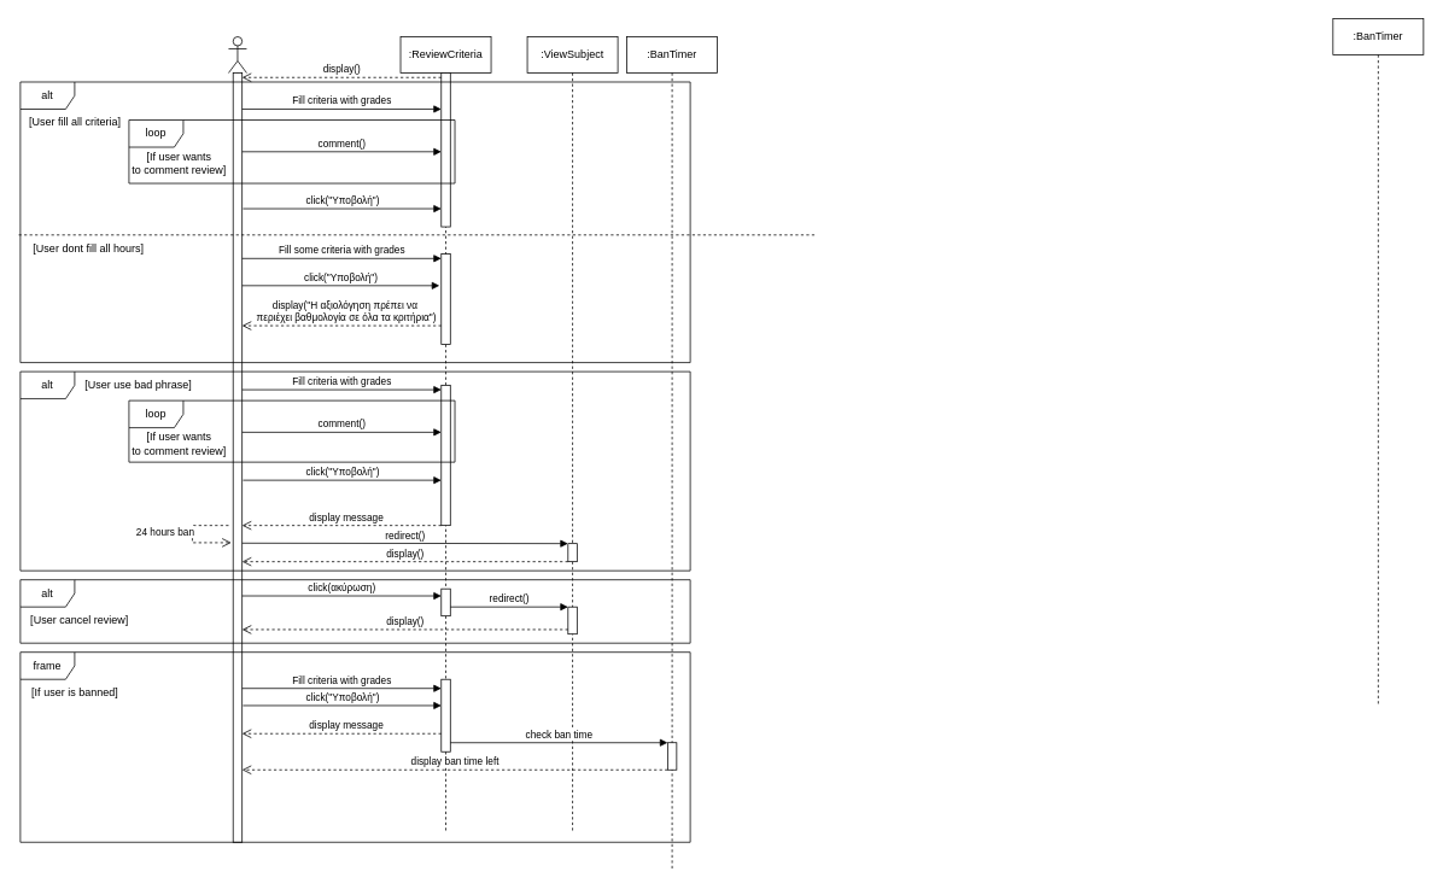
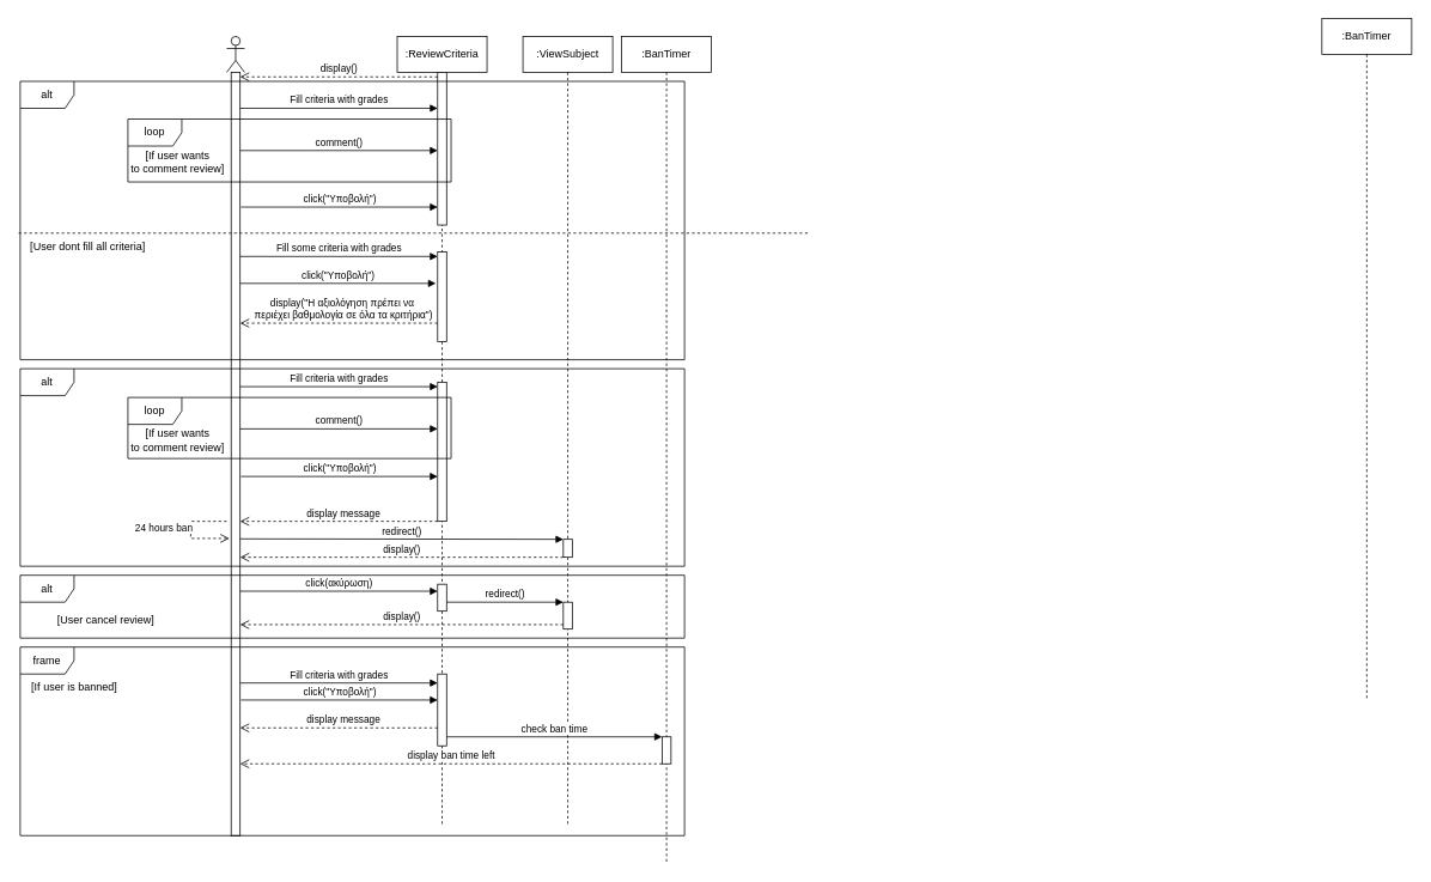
  <mxCell id="0" />
  <mxCell id="1" parent="0" />
  <mxCell id="2" value="" style="shape=umlLifeline;perimeter=lifelinePerimeter;whiteSpace=wrap;html=1;container=1;dropTarget=0;collapsible=0;recursiveResize=0;outlineConnect=0;portConstraint=eastwest;newEdgeStyle={&quot;curved&quot;:0,&quot;rounded&quot;:0};participant=umlActor;" parent="1" vertex="1"><mxGeometry x="252" y="40" width="20" height="890" as="geometry" /></mxCell>
  <mxCell id="3" value="" style="html=1;points=[[0,0,0,0,5],[0,1,0,0,-5],[1,0,0,0,5],[1,1,0,0,-5]];perimeter=orthogonalPerimeter;outlineConnect=0;targetShapes=umlLifeline;portConstraint=eastwest;newEdgeStyle={&quot;curved&quot;:0,&quot;rounded&quot;:0};" parent="2" vertex="1"><mxGeometry x="5" y="40" width="10" height="850" as="geometry" /></mxCell>
  <mxCell id="4" value=":ReviewCriteria" style="shape=umlLifeline;perimeter=lifelinePerimeter;whiteSpace=wrap;html=1;container=1;dropTarget=0;collapsible=0;recursiveResize=0;outlineConnect=0;portConstraint=eastwest;newEdgeStyle={&quot;curved&quot;:0,&quot;rounded&quot;:0};" parent="1" vertex="1"><mxGeometry x="442" y="40" width="100" height="880" as="geometry" /></mxCell>
  <mxCell id="5" value="" style="html=1;points=[[0,0,0,0,5],[0,1,0,0,-5],[1,0,0,0,5],[1,1,0,0,-5]];perimeter=orthogonalPerimeter;outlineConnect=0;targetShapes=umlLifeline;portConstraint=eastwest;newEdgeStyle={&quot;curved&quot;:0,&quot;rounded&quot;:0};" parent="4" vertex="1"><mxGeometry x="45" y="40" width="10" height="170" as="geometry" /></mxCell>
  <mxCell id="6" value="loop" style="shape=umlFrame;whiteSpace=wrap;html=1;pointerEvents=0;" parent="4" vertex="1"><mxGeometry x="-300" y="92" width="360" height="70" as="geometry" /></mxCell>
  <mxCell id="7" value="" style="html=1;points=[[0,0,0,0,5],[0,1,0,0,-5],[1,0,0,0,5],[1,1,0,0,-5]];perimeter=orthogonalPerimeter;outlineConnect=0;targetShapes=umlLifeline;portConstraint=eastwest;newEdgeStyle={&quot;curved&quot;:0,&quot;rounded&quot;:0};" parent="4" vertex="1"><mxGeometry x="45" y="385" width="10" height="155" as="geometry" /></mxCell>
  <mxCell id="8" value="" style="html=1;points=[[0,0,0,0,5],[0,1,0,0,-5],[1,0,0,0,5],[1,1,0,0,-5]];perimeter=orthogonalPerimeter;outlineConnect=0;targetShapes=umlLifeline;portConstraint=eastwest;newEdgeStyle={&quot;curved&quot;:0,&quot;rounded&quot;:0};" parent="4" vertex="1"><mxGeometry x="45" y="710" width="10" height="80" as="geometry" /></mxCell>
  <mxCell id="9" value=":ViewSubject" style="shape=umlLifeline;perimeter=lifelinePerimeter;whiteSpace=wrap;html=1;container=1;dropTarget=0;collapsible=0;recursiveResize=0;outlineConnect=0;portConstraint=eastwest;newEdgeStyle={&quot;curved&quot;:0,&quot;rounded&quot;:0};" parent="1" vertex="1"><mxGeometry x="582" y="40" width="100" height="880" as="geometry" /></mxCell>
  <mxCell id="10" value="alt" style="shape=umlFrame;whiteSpace=wrap;html=1;pointerEvents=0;" parent="1" vertex="1"><mxGeometry x="22" y="90" width="740" height="310" as="geometry" /></mxCell>
- <mxCell id="11" value="[User dont fill all hours]" style="text;html=1;align=center;verticalAlign=middle;resizable=0;points=[];autosize=1;strokeColor=none;fillColor=none;" parent="1" vertex="1"><mxGeometry x="22" y="260" width="150" height="30" as="geometry" /></mxCell>
+ <mxCell id="11" value="[User dont fill all criteria]" style="text;html=1;align=center;verticalAlign=middle;resizable=0;points=[];autosize=1;strokeColor=none;fillColor=none;" parent="1" vertex="1"><mxGeometry x="22" y="260" width="150" height="30" as="geometry" /></mxCell>
  <mxCell id="12" value="click(&quot;Υποβολή&quot;)" style="html=1;verticalAlign=bottom;endArrow=block;curved=0;rounded=0;exitX=1.1;exitY=0.201;exitDx=0;exitDy=0;exitPerimeter=0;" parent="1" target="5" edge="1"><mxGeometry width="80" relative="1" as="geometry"><mxPoint x="268" y="230" as="sourcePoint" /><mxPoint x="427" y="230" as="targetPoint" /></mxGeometry></mxCell>
  <mxCell id="13" value="[If user wants&lt;div&gt;to comment review]&lt;/div&gt;" style="text;html=1;align=center;verticalAlign=middle;resizable=0;points=[];autosize=1;strokeColor=none;fillColor=none;" parent="1" vertex="1"><mxGeometry x="132" y="160" width="130" height="40" as="geometry" /></mxCell>
  <mxCell id="14" value="comment()" style="html=1;verticalAlign=bottom;endArrow=block;curved=0;rounded=0;entryX=0;entryY=0.512;entryDx=0;entryDy=0;entryPerimeter=0;" parent="1" source="3" target="5" edge="1"><mxGeometry width="80" relative="1" as="geometry"><mxPoint x="437" y="162" as="sourcePoint" /><mxPoint x="587" y="165" as="targetPoint" /><mxPoint as="offset" /></mxGeometry></mxCell>
  <mxCell id="15" value="" style="html=1;points=[[0,0,0,0,5],[0,1,0,0,-5],[1,0,0,0,5],[1,1,0,0,-5]];perimeter=orthogonalPerimeter;outlineConnect=0;targetShapes=umlLifeline;portConstraint=eastwest;newEdgeStyle={&quot;curved&quot;:0,&quot;rounded&quot;:0};" parent="1" vertex="1"><mxGeometry x="487" y="280" width="10" height="100" as="geometry" /></mxCell>
- <mxCell id="16" value="[User fill all criteria]" style="text;html=1;align=center;verticalAlign=middle;resizable=0;points=[];autosize=1;strokeColor=none;fillColor=none;" parent="1" vertex="1"><mxGeometry x="22" y="120" width="120" height="30" as="geometry" /></mxCell>
  <mxCell id="17" value="" style="endArrow=none;dashed=1;html=1;rounded=0;exitX=-0.001;exitY=0.249;exitDx=0;exitDy=0;exitPerimeter=0;entryX=1.001;entryY=0.249;entryDx=0;entryDy=0;entryPerimeter=0;" parent="1" edge="1"><mxGeometry width="50" height="50" relative="1" as="geometry"><mxPoint x="20.24" y="259" as="sourcePoint" /><mxPoint x="902" y="259" as="targetPoint" /></mxGeometry></mxCell>
  <mxCell id="18" value="Fill some criteria with grades" style="html=1;verticalAlign=bottom;endArrow=block;curved=0;rounded=0;entryX=0;entryY=0;entryDx=0;entryDy=5;entryPerimeter=0;" parent="1" target="15" edge="1"><mxGeometry width="80" relative="1" as="geometry"><mxPoint x="267" y="285" as="sourcePoint" /><mxPoint x="362" y="310" as="targetPoint" /><mxPoint as="offset" /></mxGeometry></mxCell>
  <mxCell id="19" value="click(&quot;Υποβολή&quot;)" style="html=1;verticalAlign=bottom;endArrow=block;curved=0;rounded=0;entryX=-0.2;entryY=0.35;entryDx=0;entryDy=0;entryPerimeter=0;" parent="1" target="15" edge="1"><mxGeometry width="80" relative="1" as="geometry"><mxPoint x="267" y="315" as="sourcePoint" /><mxPoint x="427" y="320" as="targetPoint" /></mxGeometry></mxCell>
  <mxCell id="20" value="display(&quot;Η αξιολόγηση πρέπει να&amp;nbsp;&lt;div&gt;περιέχει&amp;nbsp;&lt;span style=&quot;background-color: light-dark(#ffffff, var(--ge-dark-color, #121212)); color: light-dark(rgb(0, 0, 0), rgb(255, 255, 255));&quot;&gt;βαθμολογία σε όλα τα κριτήρια&quot;)&lt;/span&gt;&lt;/div&gt;" style="html=1;verticalAlign=bottom;endArrow=open;dashed=1;endSize=8;curved=0;rounded=0;entryX=1;entryY=0.396;entryDx=0;entryDy=0;entryPerimeter=0;" parent="1" source="15" edge="1"><mxGeometry x="-0.045" relative="1" as="geometry"><mxPoint x="472" y="370" as="sourcePoint" /><mxPoint x="267" y="359.28" as="targetPoint" /><mxPoint as="offset" /></mxGeometry></mxCell>
  <mxCell id="21" value="Fill criteria with grades" style="html=1;verticalAlign=bottom;endArrow=block;curved=0;rounded=0;entryX=0;entryY=0.235;entryDx=0;entryDy=0;entryPerimeter=0;" parent="1" source="3" target="5" edge="1"><mxGeometry width="80" relative="1" as="geometry"><mxPoint x="312" y="120" as="sourcePoint" /><mxPoint x="469" y="120" as="targetPoint" /></mxGeometry></mxCell>
  <mxCell id="22" value="alt" style="shape=umlFrame;whiteSpace=wrap;html=1;pointerEvents=0;" parent="1" vertex="1"><mxGeometry x="22" y="410" width="740" height="220" as="geometry" /></mxCell>
- <mxCell id="23" value="[User use bad phrase]" style="text;html=1;align=center;verticalAlign=middle;resizable=0;points=[];autosize=1;strokeColor=none;fillColor=none;" parent="1" vertex="1"><mxGeometry x="82" y="410" width="140" height="30" as="geometry" /></mxCell>
  <mxCell id="24" value="loop" style="shape=umlFrame;whiteSpace=wrap;html=1;pointerEvents=0;" parent="1" vertex="1"><mxGeometry y="442" width="360" height="68" as="geometry" x="142" /></mxCell>
  <mxCell id="25" value="click(&quot;Υποβολή&quot;)" style="html=1;verticalAlign=bottom;endArrow=block;curved=0;rounded=0;exitX=1.1;exitY=0.201;exitDx=0;exitDy=0;exitPerimeter=0;" parent="1" edge="1"><mxGeometry width="80" relative="1" as="geometry"><mxPoint x="268" y="530" as="sourcePoint" /><mxPoint x="487" y="530" as="targetPoint" /></mxGeometry></mxCell>
  <mxCell id="26" value="[If user wants&lt;div&gt;to comment review]&lt;/div&gt;" style="text;html=1;align=center;verticalAlign=middle;resizable=0;points=[];autosize=1;strokeColor=none;fillColor=none;" parent="1" vertex="1"><mxGeometry x="132" y="470" width="130" height="40" as="geometry" /></mxCell>
  <mxCell id="27" value="comment()" style="html=1;verticalAlign=bottom;endArrow=block;curved=0;rounded=0;entryX=0;entryY=0.512;entryDx=0;entryDy=0;entryPerimeter=0;" parent="1" edge="1"><mxGeometry width="80" relative="1" as="geometry"><mxPoint x="267" y="477" as="sourcePoint" /><mxPoint x="487" y="477" as="targetPoint" /><mxPoint as="offset" /></mxGeometry></mxCell>
  <mxCell id="28" value="Fill criteria with grades" style="html=1;verticalAlign=bottom;endArrow=block;curved=0;rounded=0;entryX=0;entryY=0.235;entryDx=0;entryDy=0;entryPerimeter=0;" parent="1" edge="1"><mxGeometry width="80" relative="1" as="geometry"><mxPoint x="267" y="430" as="sourcePoint" /><mxPoint x="487" y="430" as="targetPoint" /></mxGeometry></mxCell>
  <mxCell id="29" value="display message" style="html=1;verticalAlign=bottom;endArrow=open;dashed=1;endSize=8;curved=0;rounded=0;entryX=1;entryY=0.396;entryDx=0;entryDy=0;entryPerimeter=0;" parent="1" edge="1"><mxGeometry x="-0.045" relative="1" as="geometry"><mxPoint x="487" y="580" as="sourcePoint" /><mxPoint x="267" y="580" as="targetPoint" /><mxPoint as="offset" /></mxGeometry></mxCell>
  <mxCell id="30" value="24 hours ban" style="html=1;verticalAlign=bottom;endArrow=open;dashed=1;endSize=8;curved=0;rounded=0;" parent="1" edge="1"><mxGeometry x="0.09" y="-30" relative="1" as="geometry"><mxPoint x="252" y="580" as="sourcePoint" /><mxPoint x="255" y="599" as="targetPoint" /><Array as="points"><mxPoint x="212" y="580" /><mxPoint x="212" y="599" /></Array><mxPoint as="offset" /></mxGeometry></mxCell>
  <mxCell id="31" value="" style="html=1;points=[[0,0,0,0,5],[0,1,0,0,-5],[1,0,0,0,5],[1,1,0,0,-5]];perimeter=orthogonalPerimeter;outlineConnect=0;targetShapes=umlLifeline;portConstraint=eastwest;newEdgeStyle={&quot;curved&quot;:0,&quot;rounded&quot;:0};" parent="1" vertex="1"><mxGeometry x="627" y="600" width="10" height="20" as="geometry" /></mxCell>
  <mxCell id="32" value="redirect()" style="html=1;verticalAlign=bottom;endArrow=block;curved=0;rounded=0;" parent="1" edge="1"><mxGeometry width="80" relative="1" as="geometry"><mxPoint x="267" y="599.5" as="sourcePoint" /><mxPoint x="627" y="600" as="targetPoint" /></mxGeometry></mxCell>
  <mxCell id="33" value="display()" style="html=1;verticalAlign=bottom;endArrow=open;dashed=1;endSize=8;curved=0;rounded=0;exitX=0;exitY=1;exitDx=0;exitDy=0;exitPerimeter=0;" parent="1" source="31" target="3" edge="1"><mxGeometry relative="1" as="geometry"><mxPoint x="572" y="620" as="sourcePoint" /><mxPoint x="492" y="620" as="targetPoint" /></mxGeometry></mxCell>
  <mxCell id="34" value="alt" style="shape=umlFrame;whiteSpace=wrap;html=1;pointerEvents=0;" parent="1" vertex="1"><mxGeometry x="22" y="640" width="740" height="70" as="geometry" /></mxCell>
- <mxCell id="35" value="[User cancel review]" style="text;html=1;align=center;verticalAlign=middle;resizable=0;points=[];autosize=1;strokeColor=none;fillColor=none;" parent="1" vertex="1"><mxGeometry x="22" y="670" width="130" height="30" as="geometry" /></mxCell>
+ <mxCell id="35" value="[User cancel review]" style="text;html=1;align=center;verticalAlign=middle;resizable=0;points=[];autosize=1;strokeColor=none;fillColor=none;" parent="1" vertex="1"><mxGeometry x="52" y="675" width="130" height="30" as="geometry" /></mxCell>
  <mxCell id="36" value="click(ακύρωση)" style="html=1;verticalAlign=bottom;endArrow=block;curved=0;rounded=0;entryX=0;entryY=0.26;entryDx=0;entryDy=0;entryPerimeter=0;" parent="1" source="3" target="37" edge="1"><mxGeometry width="80" relative="1" as="geometry"><mxPoint x="272" y="684.5" as="sourcePoint" /><mxPoint x="502" y="684.5" as="targetPoint" /></mxGeometry></mxCell>
  <mxCell id="37" value="" style="html=1;points=[[0,0,0,0,5],[0,1,0,0,-5],[1,0,0,0,5],[1,1,0,0,-5]];perimeter=orthogonalPerimeter;outlineConnect=0;targetShapes=umlLifeline;portConstraint=eastwest;newEdgeStyle={&quot;curved&quot;:0,&quot;rounded&quot;:0};" parent="1" vertex="1"><mxGeometry x="487" y="650" width="10" height="30" as="geometry" /></mxCell>
  <mxCell id="38" value="display()" style="html=1;verticalAlign=bottom;endArrow=open;dashed=1;endSize=8;curved=0;rounded=0;exitX=0;exitY=0;exitDx=0;exitDy=5;exitPerimeter=0;entryX=1;entryY=0;entryDx=0;entryDy=5;entryPerimeter=0;" parent="1" source="5" target="3" edge="1"><mxGeometry relative="1" as="geometry"><mxPoint x="392" y="80" as="sourcePoint" /><mxPoint x="312" y="80" as="targetPoint" /></mxGeometry></mxCell>
  <mxCell id="39" value="" style="html=1;points=[[0,0,0,0,5],[0,1,0,0,-5],[1,0,0,0,5],[1,1,0,0,-5]];perimeter=orthogonalPerimeter;outlineConnect=0;targetShapes=umlLifeline;portConstraint=eastwest;newEdgeStyle={&quot;curved&quot;:0,&quot;rounded&quot;:0};" parent="1" vertex="1"><mxGeometry x="627" y="670" width="10" height="30" as="geometry" /></mxCell>
  <mxCell id="40" value="redirect()" style="html=1;verticalAlign=bottom;endArrow=block;curved=0;rounded=0;" parent="1" source="37" edge="1"><mxGeometry width="80" relative="1" as="geometry"><mxPoint x="547" y="670" as="sourcePoint" /><mxPoint x="627" y="670" as="targetPoint" /></mxGeometry></mxCell>
  <mxCell id="41" value="display()" style="html=1;verticalAlign=bottom;endArrow=open;dashed=1;endSize=8;curved=0;rounded=0;exitX=0;exitY=1;exitDx=0;exitDy=-5;exitPerimeter=0;" parent="1" source="39" target="3" edge="1"><mxGeometry relative="1" as="geometry"><mxPoint x="602" y="699" as="sourcePoint" /><mxPoint x="522" y="699" as="targetPoint" /></mxGeometry></mxCell>
  <mxCell id="42" value="[If user is banned]" style="text;html=1;align=center;verticalAlign=middle;resizable=0;points=[];autosize=1;strokeColor=none;fillColor=none;" parent="1" vertex="1"><mxGeometry x="22" y="750" width="120" height="30" as="geometry" /></mxCell>
  <mxCell id="43" value=":BanTimer" style="shape=umlLifeline;perimeter=lifelinePerimeter;whiteSpace=wrap;html=1;container=1;dropTarget=0;collapsible=0;recursiveResize=0;outlineConnect=0;portConstraint=eastwest;newEdgeStyle={&quot;curved&quot;:0,&quot;rounded&quot;:0};" parent="1" vertex="1"><mxGeometry x="1472" y="20" width="100" height="760" as="geometry" /></mxCell>
  <mxCell id="44" value="check ban time" style="html=1;verticalAlign=bottom;endArrow=block;curved=0;rounded=0;" parent="1" source="8" target="51" edge="1"><mxGeometry width="80" relative="1" as="geometry"><mxPoint x="473" y="830" as="sourcePoint" /><mxPoint x="553" y="830" as="targetPoint" /></mxGeometry></mxCell>
  <mxCell id="45" value="display ban time left" style="html=1;verticalAlign=bottom;endArrow=open;dashed=1;endSize=8;curved=0;rounded=0;" parent="1" source="51" edge="1"><mxGeometry relative="1" as="geometry"><mxPoint x="682" y="850" as="sourcePoint" /><mxPoint x="267" y="850" as="targetPoint" /></mxGeometry></mxCell>
  <mxCell id="46" value="frame" style="shape=umlFrame;whiteSpace=wrap;html=1;pointerEvents=0;" parent="1" vertex="1"><mxGeometry x="22" y="720" width="740" height="210" as="geometry" /></mxCell>
  <mxCell id="47" value="click(&quot;Υποβολή&quot;)" style="html=1;verticalAlign=bottom;endArrow=block;curved=0;rounded=0;exitX=1.1;exitY=0.201;exitDx=0;exitDy=0;exitPerimeter=0;" parent="1" edge="1"><mxGeometry width="80" relative="1" as="geometry"><mxPoint x="268" y="779" as="sourcePoint" /><mxPoint x="487" y="779" as="targetPoint" /></mxGeometry></mxCell>
  <mxCell id="48" value="Fill criteria with grades" style="html=1;verticalAlign=bottom;endArrow=block;curved=0;rounded=0;entryX=0;entryY=0.235;entryDx=0;entryDy=0;entryPerimeter=0;" parent="1" edge="1"><mxGeometry width="80" relative="1" as="geometry"><mxPoint x="267" y="760" as="sourcePoint" /><mxPoint x="487" y="760" as="targetPoint" /></mxGeometry></mxCell>
  <mxCell id="49" value="display message" style="html=1;verticalAlign=bottom;endArrow=open;dashed=1;endSize=8;curved=0;rounded=0;entryX=1;entryY=0.396;entryDx=0;entryDy=0;entryPerimeter=0;" parent="1" edge="1"><mxGeometry x="-0.045" relative="1" as="geometry"><mxPoint x="487" y="810" as="sourcePoint" /><mxPoint x="267" y="810" as="targetPoint" /><mxPoint as="offset" /></mxGeometry></mxCell>
  <mxCell id="50" value=":BanTimer" style="shape=umlLifeline;perimeter=lifelinePerimeter;whiteSpace=wrap;html=1;container=1;dropTarget=0;collapsible=0;recursiveResize=0;outlineConnect=0;portConstraint=eastwest;newEdgeStyle={&quot;curved&quot;:0,&quot;rounded&quot;:0};" vertex="1" parent="1"><mxGeometry x="692" y="40" width="100" height="920" as="geometry" /></mxCell>
  <mxCell id="51" value="" style="html=1;points=[[0,0,0,0,5],[0,1,0,0,-5],[1,0,0,0,5],[1,1,0,0,-5]];perimeter=orthogonalPerimeter;outlineConnect=0;targetShapes=umlLifeline;portConstraint=eastwest;newEdgeStyle={&quot;curved&quot;:0,&quot;rounded&quot;:0};" parent="50" vertex="1"><mxGeometry x="45" y="780" width="10" height="30" as="geometry" /></mxCell>
